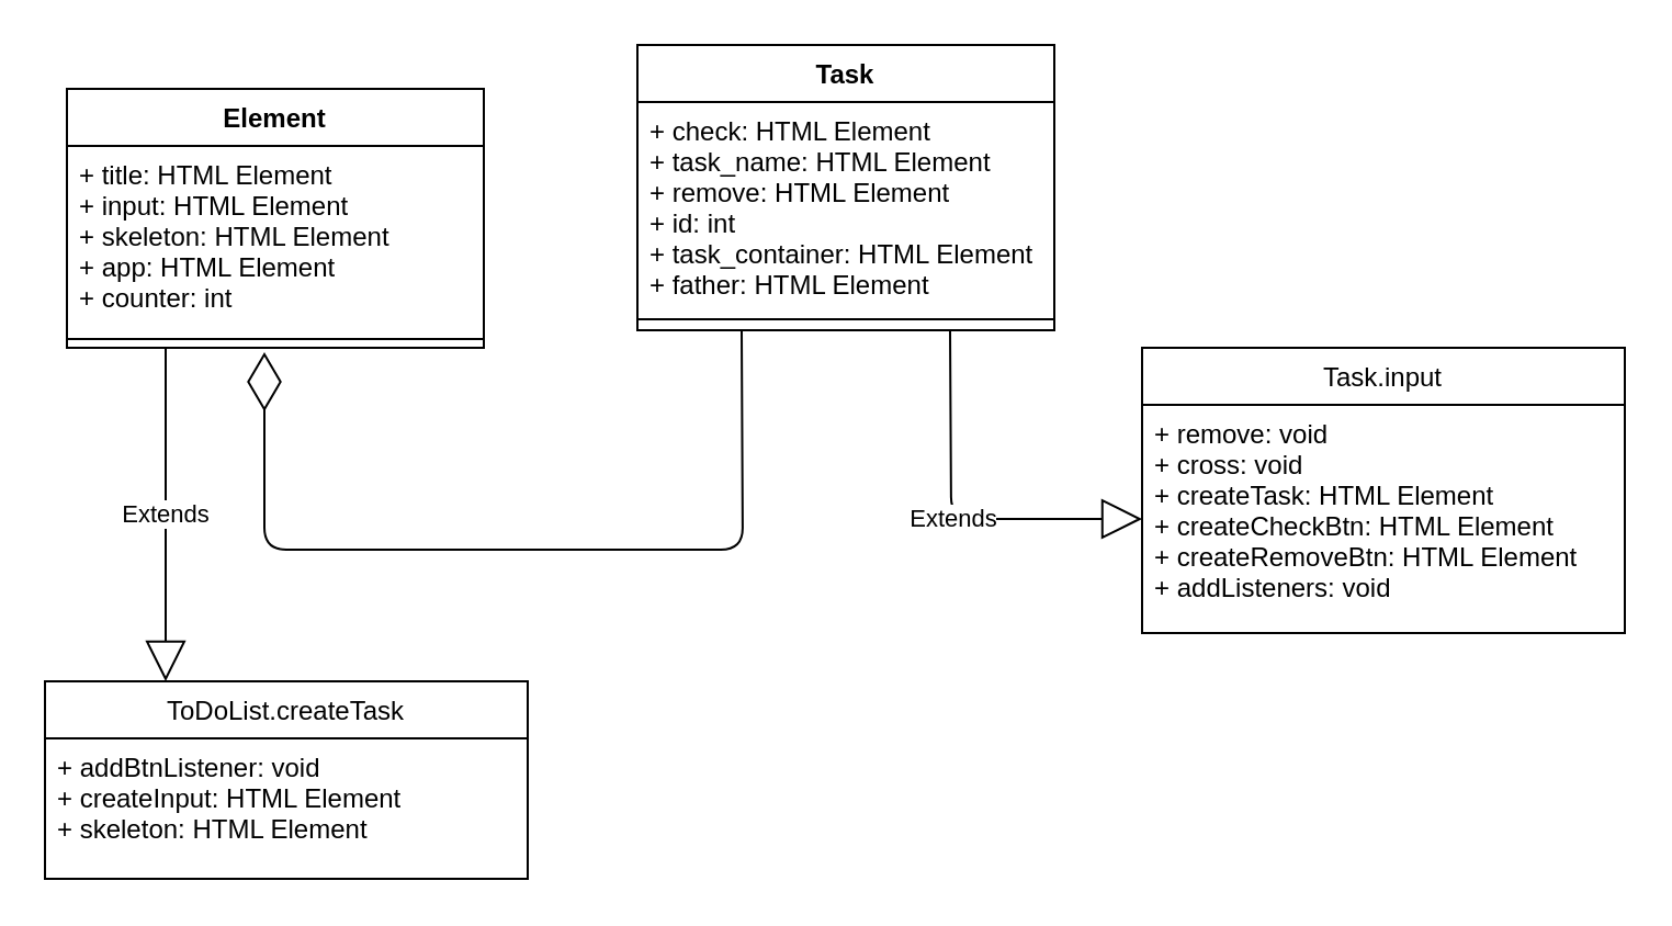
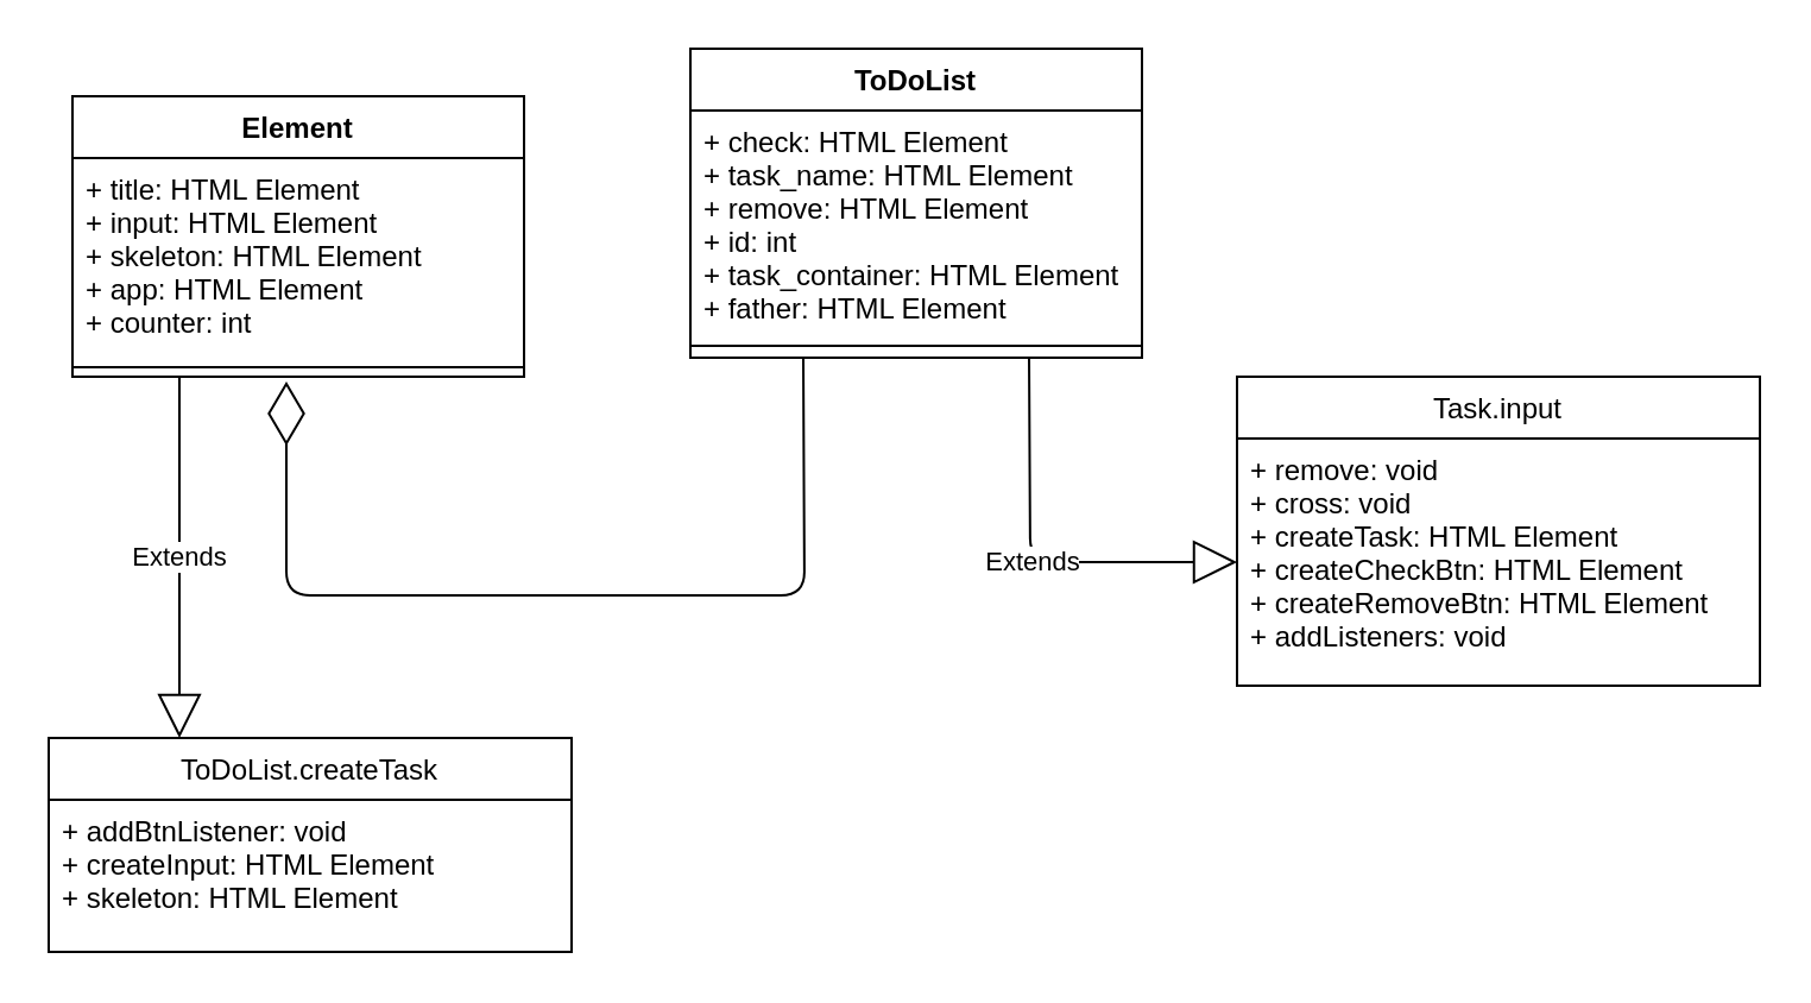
  <mxCell id="0" />
  <mxCell id="1" parent="0" />
  <mxCell id="2" value="Element" style="swimlane;fontStyle=1;align=center;verticalAlign=top;childLayout=stackLayout;horizontal=1;startSize=26;horizontalStack=0;resizeParent=1;resizeParentMax=0;resizeLast=0;collapsible=1;marginBottom=0;" parent="1" vertex="1"><mxGeometry x="30" y="40" width="190" height="118" as="geometry" /></mxCell>
  <mxCell id="3" value="+ title: HTML Element&#10;+ input: HTML Element&#10;+ skeleton: HTML Element&#10;+ app: HTML Element&#10;+ counter: int" style="text;strokeColor=none;fillColor=none;align=left;verticalAlign=top;spacingLeft=4;spacingRight=4;overflow=hidden;rotatable=0;points=[[0,0.5],[1,0.5]];portConstraint=eastwest;" parent="2" vertex="1"><mxGeometry y="26" width="190" height="84" as="geometry" /></mxCell>
  <mxCell id="4" value="" style="line;strokeWidth=1;fillColor=none;align=left;verticalAlign=middle;spacingTop=-1;spacingLeft=3;spacingRight=3;rotatable=0;labelPosition=right;points=[];portConstraint=eastwest;" parent="2" vertex="1"><mxGeometry y="110" width="190" height="8" as="geometry" /></mxCell>
- <mxCell id="5" value="Task" style="swimlane;fontStyle=1;align=center;verticalAlign=top;childLayout=stackLayout;horizontal=1;startSize=26;horizontalStack=0;resizeParent=1;resizeParentMax=0;resizeLast=0;collapsible=1;marginBottom=0;" parent="1" vertex="1"><mxGeometry x="290" y="20" width="190" height="130" as="geometry" /></mxCell>
+ <mxCell id="5" value="ToDoList" style="swimlane;fontStyle=1;align=center;verticalAlign=top;childLayout=stackLayout;horizontal=1;startSize=26;horizontalStack=0;resizeParent=1;resizeParentMax=0;resizeLast=0;collapsible=1;marginBottom=0;" parent="1" vertex="1"><mxGeometry x="290" y="20" width="190" height="130" as="geometry" /></mxCell>
  <mxCell id="6" value="+ check: HTML Element&#10;+ task_name: HTML Element&#10;+ remove: HTML Element&#10;+ id: int&#10;+ task_container: HTML Element&#10;+ father: HTML Element" style="text;strokeColor=none;fillColor=none;align=left;verticalAlign=top;spacingLeft=4;spacingRight=4;overflow=hidden;rotatable=0;points=[[0,0.5],[1,0.5]];portConstraint=eastwest;" parent="5" vertex="1"><mxGeometry y="26" width="190" height="94" as="geometry" /></mxCell>
  <mxCell id="7" value="" style="line;strokeWidth=1;fillColor=none;align=left;verticalAlign=middle;spacingTop=-1;spacingLeft=3;spacingRight=3;rotatable=0;labelPosition=right;points=[];portConstraint=eastwest;" parent="5" vertex="1"><mxGeometry y="120" width="190" height="10" as="geometry" /></mxCell>
  <mxCell id="8" value="Task.input" style="swimlane;fontStyle=0;childLayout=stackLayout;horizontal=1;startSize=26;fillColor=none;horizontalStack=0;resizeParent=1;resizeParentMax=0;resizeLast=0;collapsible=1;marginBottom=0;" parent="1" vertex="1"><mxGeometry x="520" y="158" width="220" height="130" as="geometry" /></mxCell>
  <mxCell id="9" value="+ remove: void&#10;+ cross: void&#10;+ createTask: HTML Element&#10;+ createCheckBtn: HTML Element&#10;+ createRemoveBtn: HTML Element&#10;+ addListeners: void" style="text;strokeColor=none;fillColor=none;align=left;verticalAlign=top;spacingLeft=4;spacingRight=4;overflow=hidden;rotatable=0;points=[[0,0.5],[1,0.5]];portConstraint=eastwest;" parent="8" vertex="1"><mxGeometry y="26" width="220" height="104" as="geometry" /></mxCell>
  <mxCell id="10" value="" style="endArrow=diamondThin;endFill=0;endSize=24;html=1;exitX=0.25;exitY=1;exitDx=0;exitDy=0;" parent="1" source="5" edge="1"><mxGeometry width="160" relative="1" as="geometry"><mxPoint x="210" y="200" as="sourcePoint" /><mxPoint x="120" y="160" as="targetPoint" /><Array as="points"><mxPoint x="338" y="250" /><mxPoint x="160" y="250" /><mxPoint x="120" y="250" /></Array></mxGeometry></mxCell>
  <mxCell id="11" value="Extends" style="endArrow=block;endSize=16;endFill=0;html=1;exitX=0.75;exitY=1;exitDx=0;exitDy=0;entryX=0;entryY=0.5;entryDx=0;entryDy=0;" parent="1" source="5" edge="1" target="9"><mxGeometry width="160" relative="1" as="geometry"><mxPoint x="290" y="200" as="sourcePoint" /><mxPoint x="420" y="310" as="targetPoint" /><Array as="points"><mxPoint x="433" y="236" /></Array></mxGeometry></mxCell>
  <mxCell id="12" value="ToDoList.createTask" style="swimlane;fontStyle=0;childLayout=stackLayout;horizontal=1;startSize=26;fillColor=none;horizontalStack=0;resizeParent=1;resizeParentMax=0;resizeLast=0;collapsible=1;marginBottom=0;" parent="1" vertex="1"><mxGeometry x="20" y="310" width="220" height="90" as="geometry" /></mxCell>
  <mxCell id="13" value="+ addBtnListener: void&#10;+ createInput: HTML Element&#10;+ skeleton: HTML Element" style="text;strokeColor=none;fillColor=none;align=left;verticalAlign=top;spacingLeft=4;spacingRight=4;overflow=hidden;rotatable=0;points=[[0,0.5],[1,0.5]];portConstraint=eastwest;" parent="12" vertex="1"><mxGeometry y="26" width="220" height="64" as="geometry" /></mxCell>
  <mxCell id="14" value="Extends" style="endArrow=block;endSize=16;endFill=0;html=1;entryX=0.25;entryY=0;entryDx=0;entryDy=0;" parent="1" edge="1" target="12"><mxGeometry width="160" relative="1" as="geometry"><mxPoint x="75" y="158" as="sourcePoint" /><mxPoint x="140" y="280" as="targetPoint" /></mxGeometry></mxCell>
